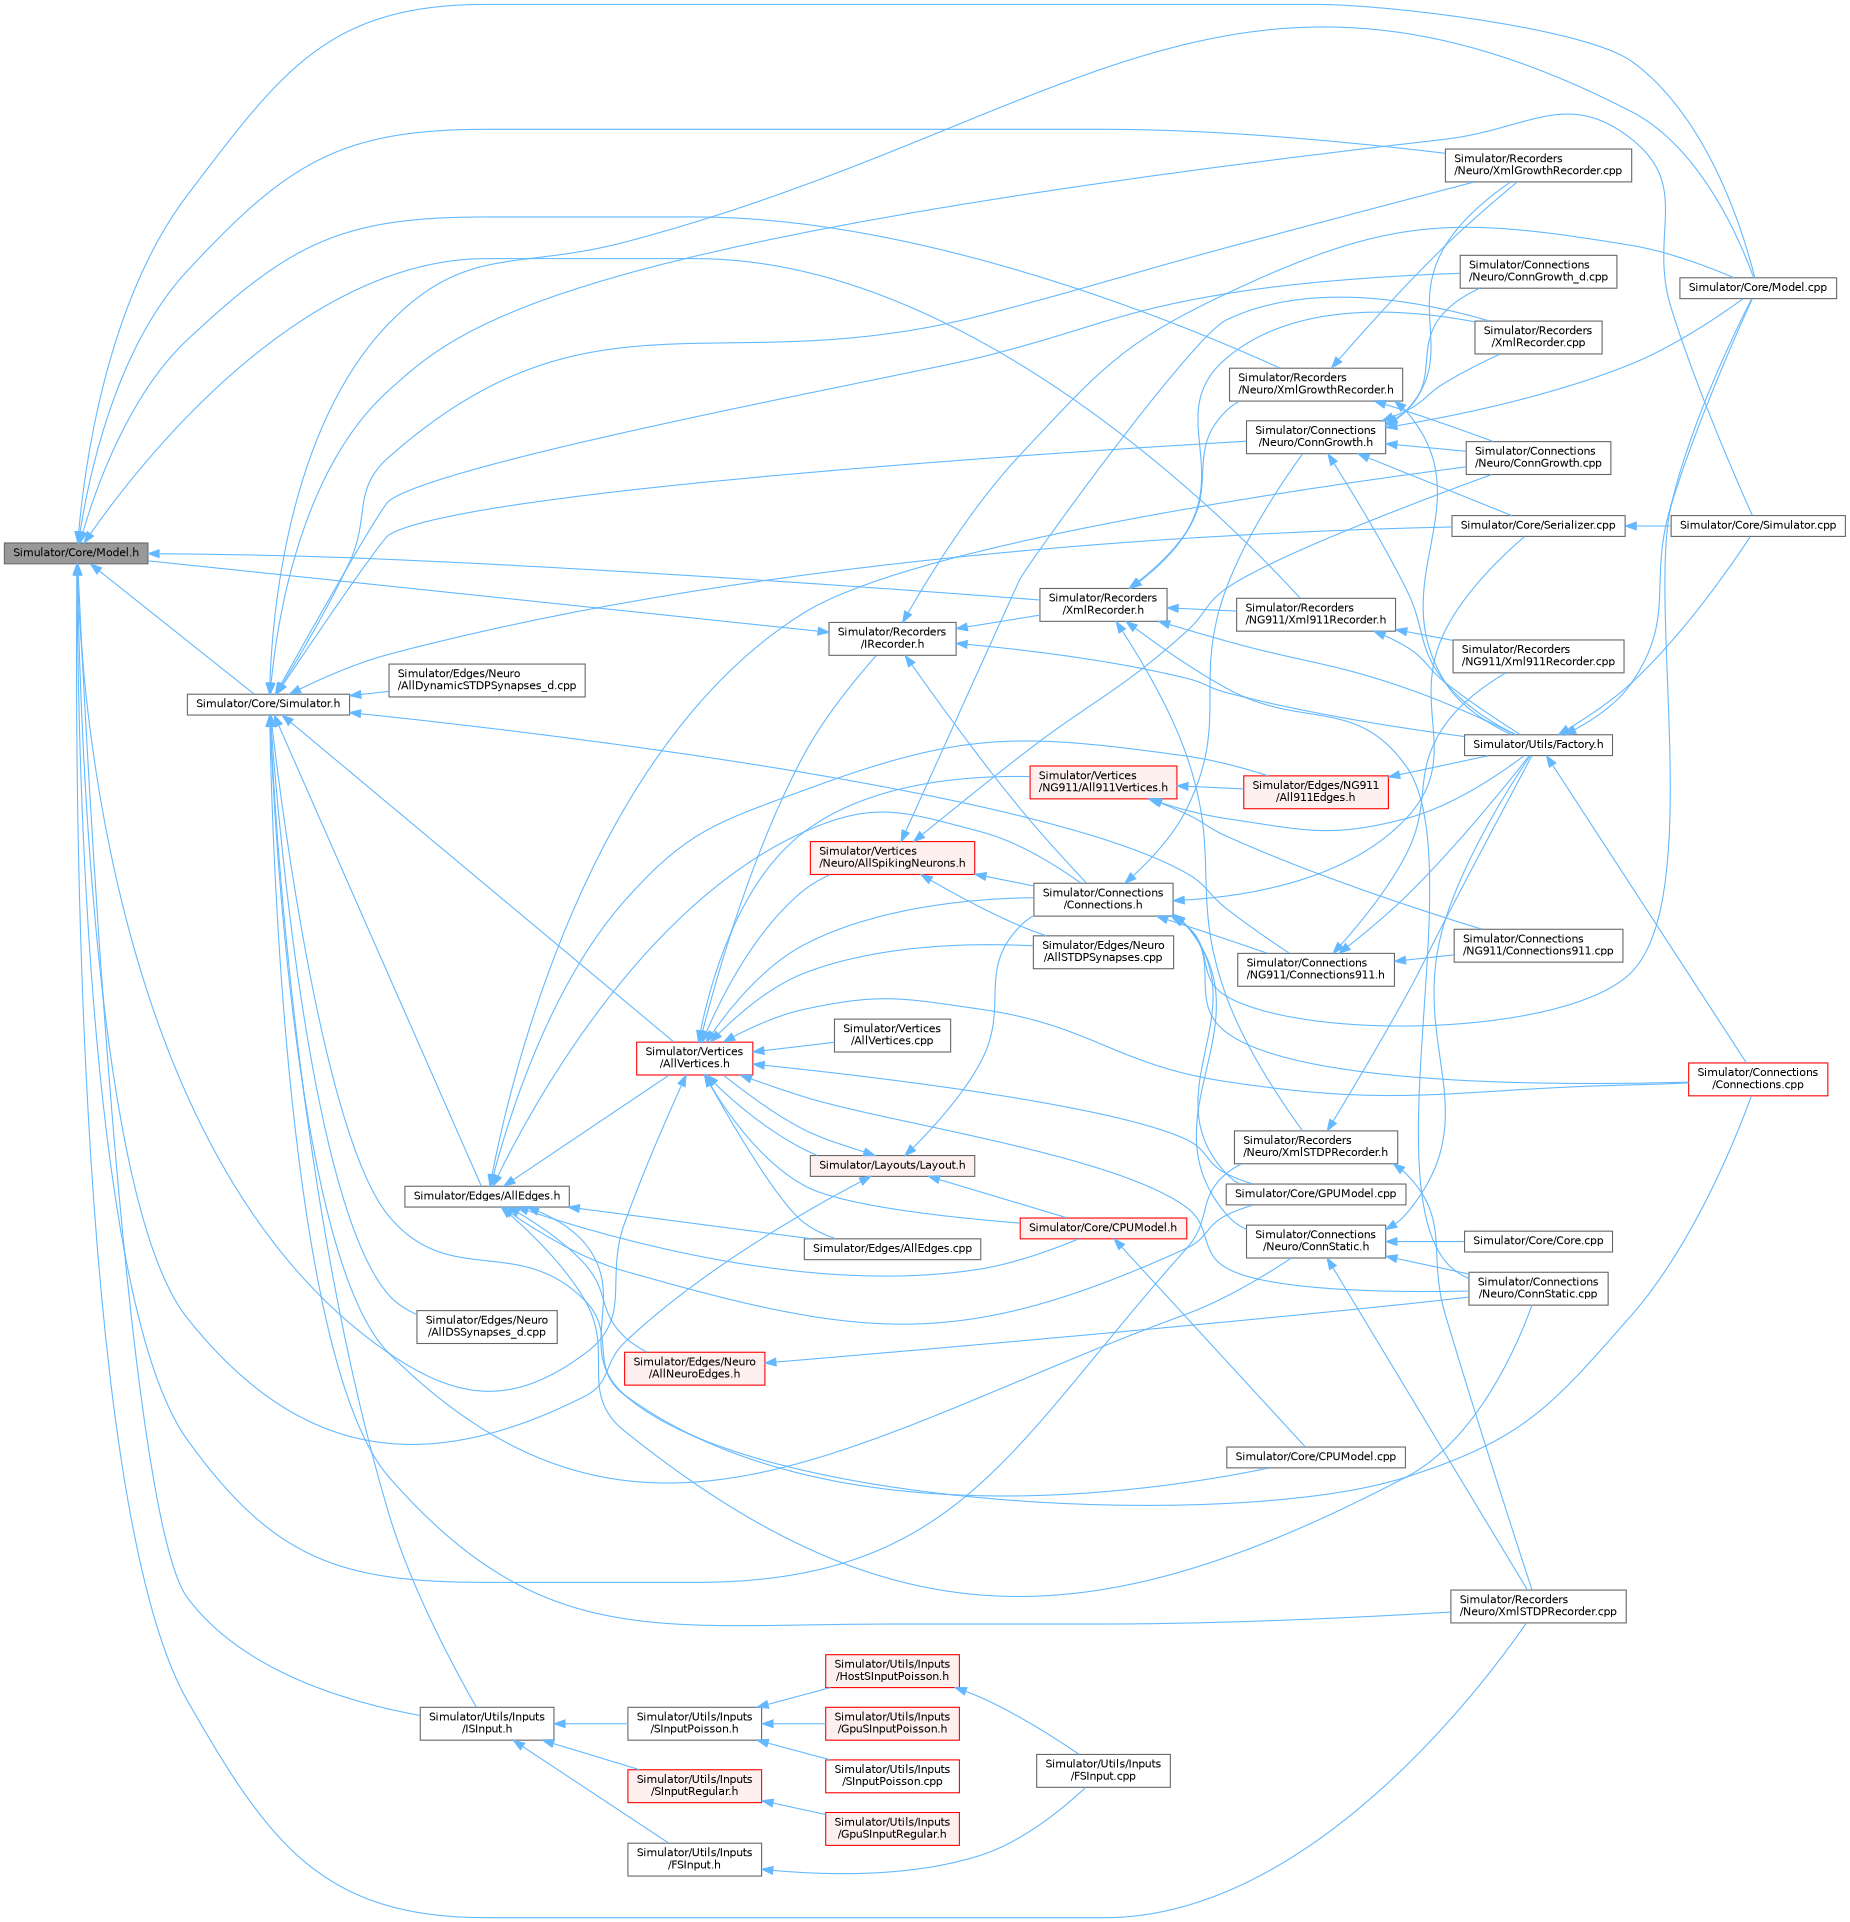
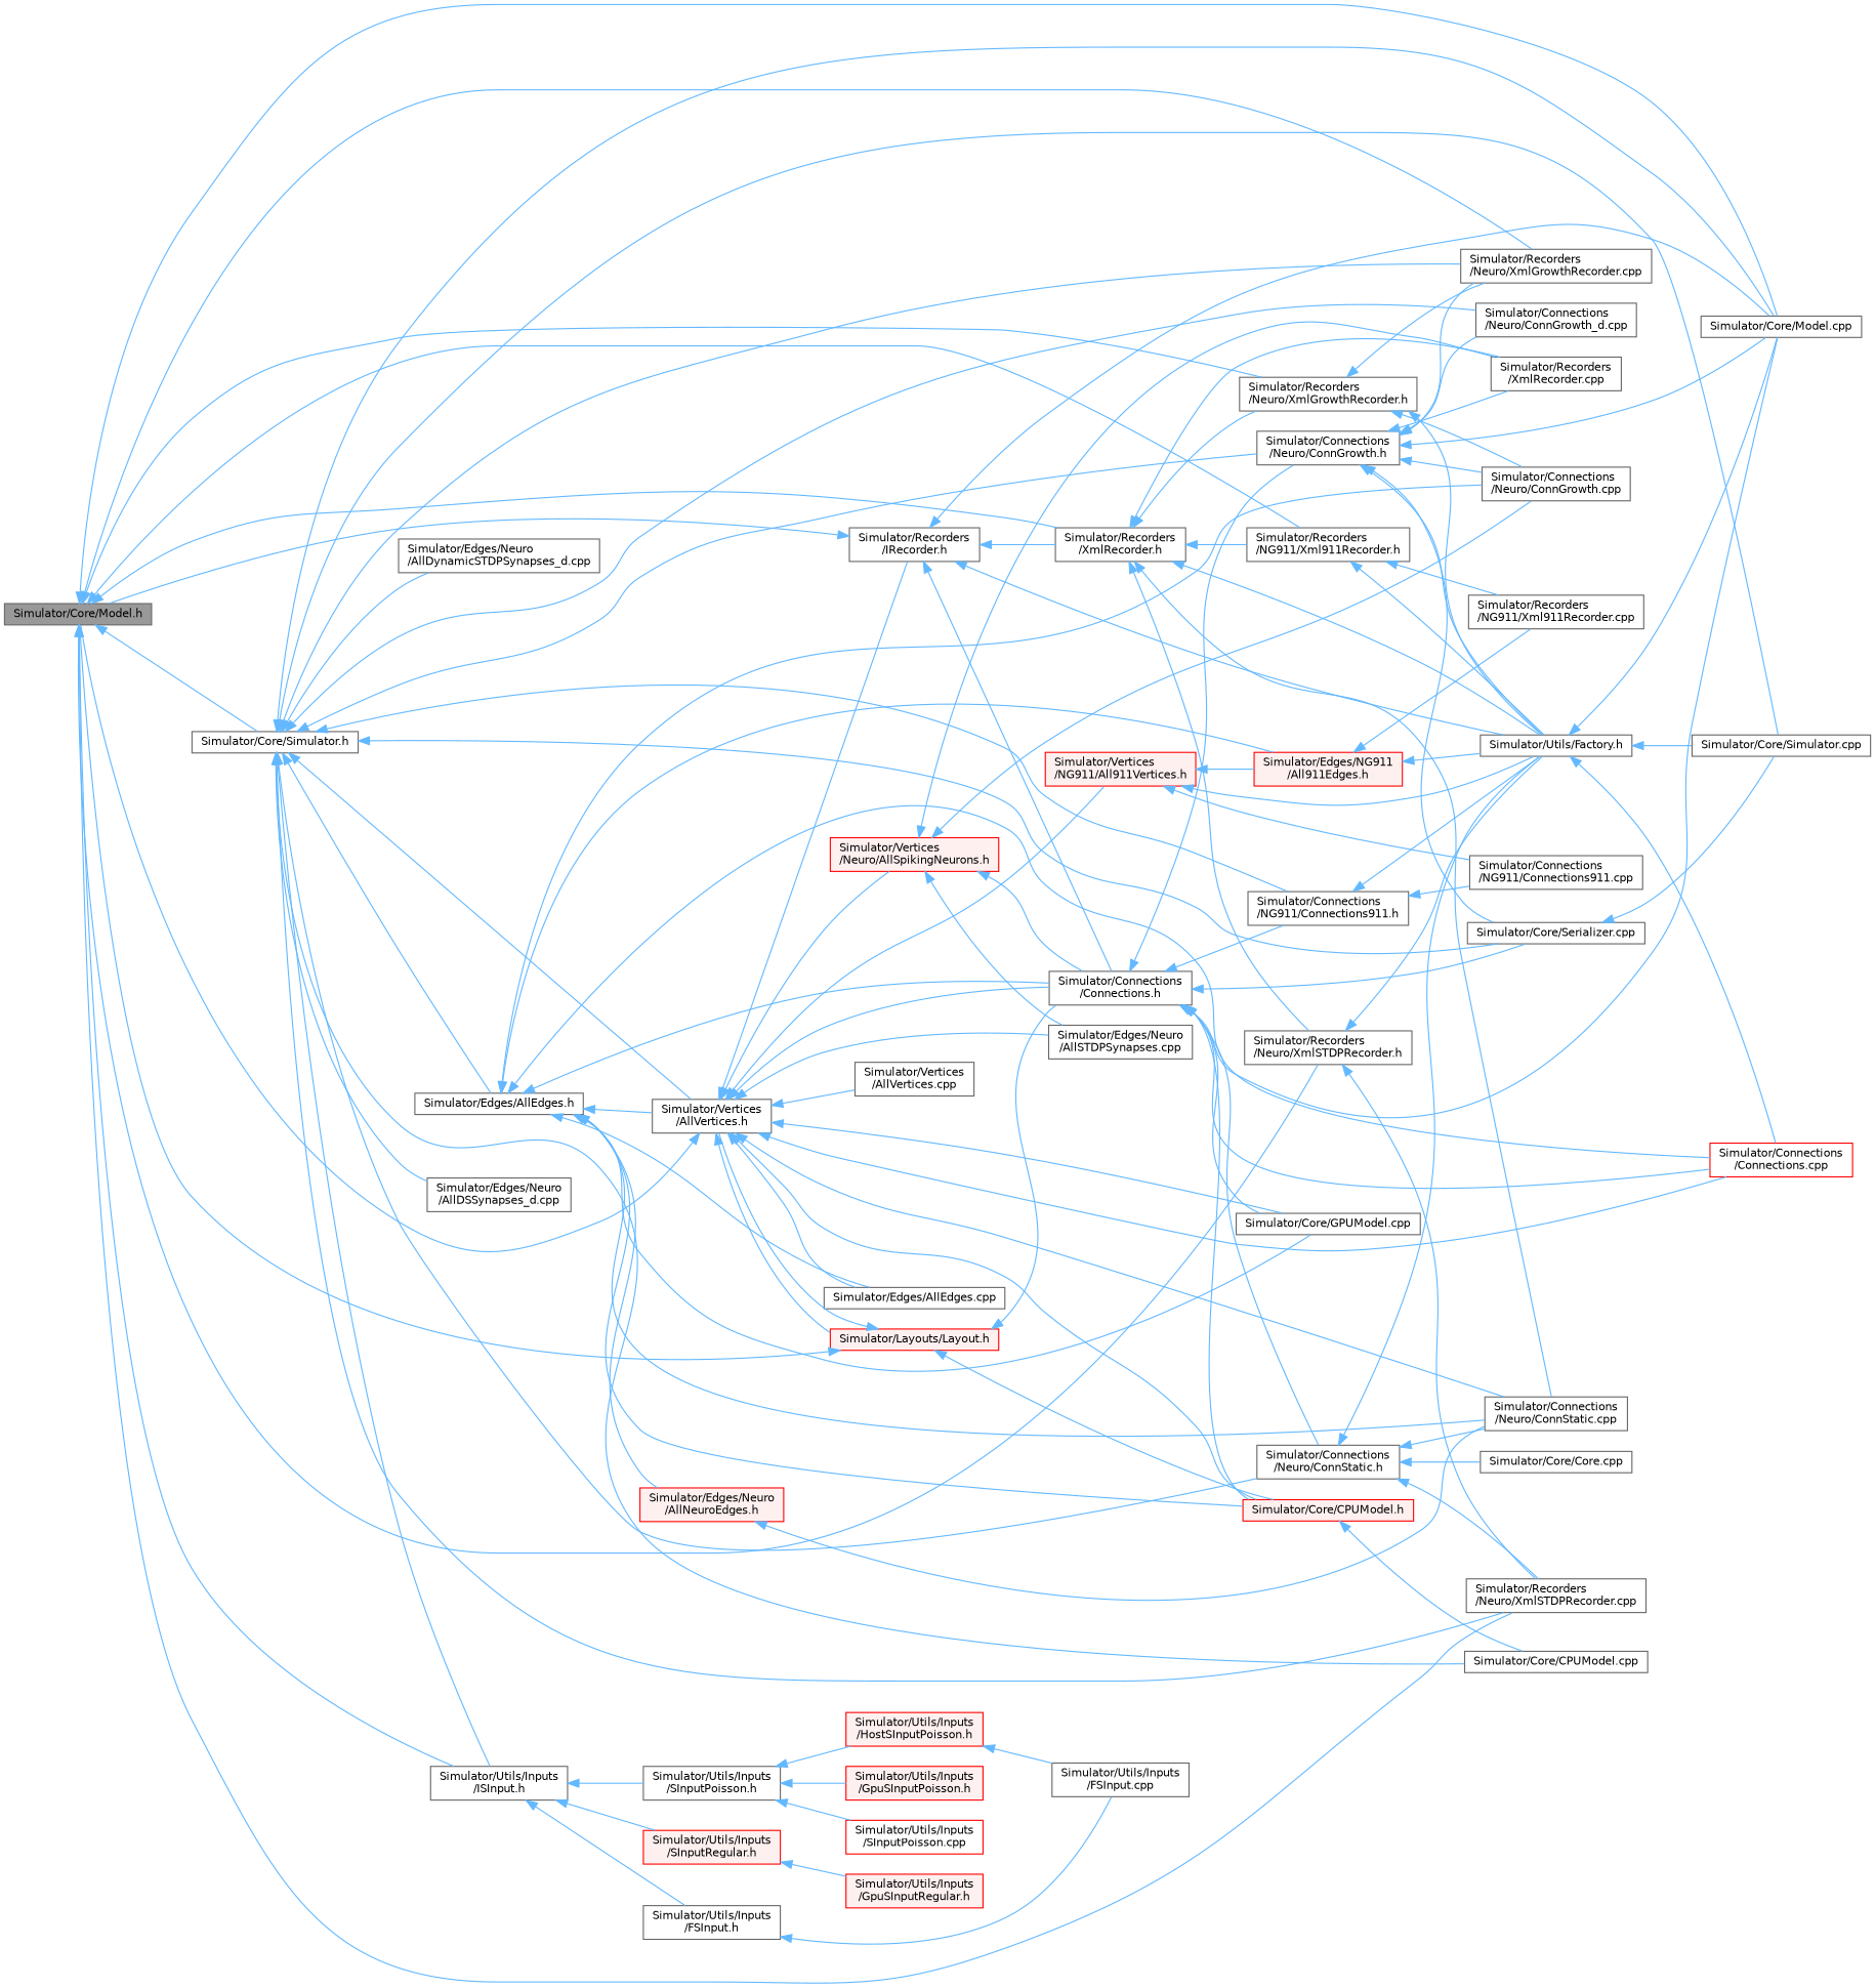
  digraph {
    rankdir=LR
    node [color=grey40 fillcolor=white fontname=Helvetica fontsize=10 shape=box style=filled]
    edge [color=steelblue1 dir=back fontname=Helvetica fontsize=10 labelfontname=Helvetica labelfontsize=10 style=solid]
    n1 [color=gray40 fillcolor=grey60 fontcolor=black height=0.2 label="Simulator/Core/Model.h" width=0.4]
    n2 [height=0.2 label="Simulator/Core/Model.cpp" width=0.4]
    n3 [height=0.2 label="Simulator/Core/Simulator.h" width=0.4]
    n4 [height=0.2 label="Simulator/Recorders\l/Neuro/XmlGrowthRecorder.cpp" width=0.4]
    n5 [height=0.2 label="Simulator/Recorders\l/Neuro/XmlSTDPRecorder.cpp" width=0.4]
    n6 [height=0.2 label="Simulator/Recorders\l/XmlRecorder.h" width=0.4]
    n7 [height=0.2 label="Simulator/Recorders\l/NG911/Xml911Recorder.h" width=0.4]
    n8 [height=0.2 label="Simulator/Recorders\l/Neuro/XmlGrowthRecorder.h" width=0.4]
    n9 [height=0.2 label="Simulator/Recorders\l/Neuro/XmlSTDPRecorder.h" width=0.4]
    n10 [height=0.2 label="Simulator/Utils/Inputs\l/ISInput.h" width=0.4]
    n11 [height=0.2 label="Simulator/Connections\l/NG911/Connections911.h" width=0.4]
    n12 [height=0.2 label="Simulator/Core/Simulator.cpp" width=0.4]
    n13 [height=0.2 label="Simulator/Connections\l/Neuro/ConnGrowth.h" width=0.4]
    n14 [height=0.2 label="Simulator/Connections\l/Neuro/ConnGrowth_d.cpp" width=0.4]
    n15 [height=0.2 label="Simulator/Core/Serializer.cpp" width=0.4]
    n16 [height=0.2 label="Simulator/Connections\l/Neuro/ConnStatic.h" width=0.4]
    n17 [height=0.2 label="Simulator/Core/CPUModel.cpp" width=0.4]
    n18 [height=0.2 label="Simulator/Edges/AllEdges.h" width=0.4]
-   n19 [color=red height=0.2 label="Simulator/Vertices\l/AllVertices.h" width=0.4]
+   n19 [height=0.2 label="Simulator/Vertices\l/AllVertices.h" width=0.4]
    n20 [height=0.2 label="Simulator/Edges/Neuro\l/AllDSSynapses_d.cpp" width=0.4]
    n21 [height=0.2 label="Simulator/Edges/Neuro\l/AllDynamicSTDPSynapses_d.cpp" width=0.4]
    n22 [height=0.2 label="Simulator/Utils/Factory.h" width=0.4]
    n23 [height=0.2 label="Simulator/Recorders\l/XmlRecorder.cpp" width=0.4]
    n24 [height=0.2 label="Simulator/Connections\l/Neuro/ConnStatic.cpp" width=0.4]
    n25 [height=0.2 label="Simulator/Recorders\l/NG911/Xml911Recorder.cpp" width=0.4]
    n26 [height=0.2 label="Simulator/Connections\l/Neuro/ConnGrowth.cpp" width=0.4]
    n27 [height=0.2 label="Simulator/Utils/Inputs\l/FSInput.h" width=0.4]
    n28 [height=0.2 label="Simulator/Utils/Inputs\l/SInputPoisson.h" width=0.4]
    n29 [color=red fillcolor="#FFF0F0" height=0.2 label="Simulator/Utils/Inputs\l/SInputRegular.h" width=0.4]
    n30 [height=0.2 label="Simulator/Connections\l/NG911/Connections911.cpp" width=0.4]
    n31 [height=0.2 label="Simulator/Core/Core.cpp" width=0.4]
    n32 [color=red height=0.2 label="Simulator/Connections\l/Connections.cpp" width=0.4]
    n33 [height=0.2 label="Simulator/Connections\l/Connections.h" width=0.4]
    n34 [color=red fillcolor="#FFF0F0" height=0.2 label="Simulator/Core/CPUModel.h" width=0.4]
    n35 [height=0.2 label="Simulator/Core/GPUModel.cpp" width=0.4]
    n36 [height=0.2 label="Simulator/Edges/AllEdges.cpp" width=0.4]
    n37 [color=red fillcolor="#FFF0F0" height=0.2 label="Simulator/Edges/NG911\l/All911Edges.h" width=0.4]
    n38 [color=red fillcolor="#FFF0F0" height=0.2 label="Simulator/Edges/Neuro\l/AllNeuroEdges.h" width=0.4]
    n39 [height=0.2 label="Simulator/Edges/Neuro\l/AllSTDPSynapses.cpp" width=0.4]
-   n40 [fillcolor="#FFF0F0" height=0.2 label="Simulator/Layouts/Layout.h" width=0.4]
+   n40 [color=red fillcolor="#FFF0F0" height=0.2 label="Simulator/Layouts/Layout.h" width=0.4]
    n41 [height=0.2 label="Simulator/Recorders\l/IRecorder.h" width=0.4]
    n42 [height=0.2 label="Simulator/Vertices\l/AllVertices.cpp" width=0.4]
    n43 [color=red fillcolor="#FFF0F0" height=0.2 label="Simulator/Vertices\l/NG911/All911Vertices.h" width=0.4]
    n44 [color=red fillcolor="#FFF0F0" height=0.2 label="Simulator/Vertices\l/Neuro/AllSpikingNeurons.h" width=0.4]
    n45 [height=0.2 label="Simulator/Utils/Inputs\l/FSInput.cpp" width=0.4]
    n46 [color=red fillcolor="#FFF0F0" height=0.2 label="Simulator/Utils/Inputs\l/GpuSInputPoisson.h" width=0.4]
    n47 [color=red fillcolor="#FFF0F0" height=0.2 label="Simulator/Utils/Inputs\l/HostSInputPoisson.h" width=0.4]
    n48 [color=red height=0.2 label="Simulator/Utils/Inputs\l/SInputPoisson.cpp" width=0.4]
    n49 [color=red fillcolor="#FFF0F0" height=0.2 label="Simulator/Utils/Inputs\l/GpuSInputRegular.h" width=0.4]
    n1 -> n2
    n1 -> n3
    n1 -> n4
    n1 -> n5
    n1 -> n6
    n1 -> n7
    n1 -> n8
    n1 -> n9
    n1 -> n10
    n3 -> n2
    n3 -> n4
    n3 -> n5
    n3 -> n10
    n3 -> n11
    n3 -> n12
    n3 -> n13
    n3 -> n14
    n3 -> n15
    n3 -> n16
    n3 -> n17
    n3 -> n18
    n3 -> n19
    n3 -> n20
    n3 -> n21
    n6 -> n7
    n6 -> n8
    n6 -> n9
    n6 -> n22
    n6 -> n23
    n6 -> n24
    n7 -> n22
    n7 -> n25
    n8 -> n4
    n8 -> n22
    n8 -> n26
    n9 -> n5
    n9 -> n22
    n10 -> n27
    n10 -> n28
    n10 -> n29
    n11 -> n22
-   n11 -> n25
+   n37 -> n25
    n11 -> n30
    n13 -> n2
    n13 -> n4
    n13 -> n14
    n13 -> n15
    n13 -> n22
    n13 -> n23
    n13 -> n26
    n15 -> n12
    n16 -> n5
    n16 -> n22
    n16 -> n24
    n16 -> n31
    n18 -> n19
    n18 -> n24
    n18 -> n26
    n18 -> n32
    n18 -> n33
    n18 -> n34
    n18 -> n35
    n18 -> n36
    n18 -> n37
    n18 -> n38
    n19 -> n1
    n19 -> n24
    n19 -> n32
    n19 -> n33
    n19 -> n34
    n19 -> n35
    n19 -> n36
    n19 -> n39
    n19 -> n40
    n19 -> n41
    n19 -> n42
    n19 -> n43
    n19 -> n44
    n22 -> n2
    n22 -> n12
    n22 -> n32
    n27 -> n45
    n28 -> n46
    n28 -> n47
    n28 -> n48
    n29 -> n49
    n33 -> n2
    n33 -> n11
    n33 -> n13
    n33 -> n15
    n33 -> n16
    n33 -> n32
+   n33 -> n34
    n33 -> n35
    n34 -> n17
    n37 -> n22
    n38 -> n24
    n40 -> n1
    n40 -> n19
    n40 -> n33
    n40 -> n34
    n41 -> n1
    n41 -> n2
    n41 -> n6
    n41 -> n22
    n41 -> n33
    n43 -> n22
    n43 -> n30
    n43 -> n37
    n44 -> n23
    n44 -> n26
    n44 -> n33
    n44 -> n39
    n47 -> n45
  }
